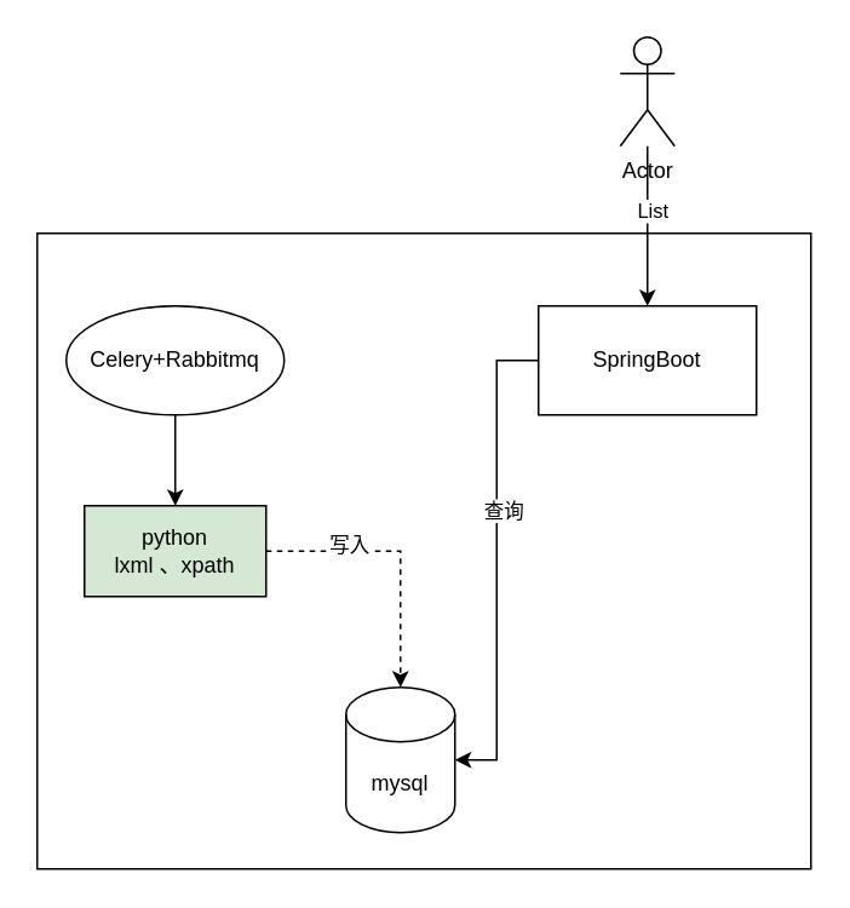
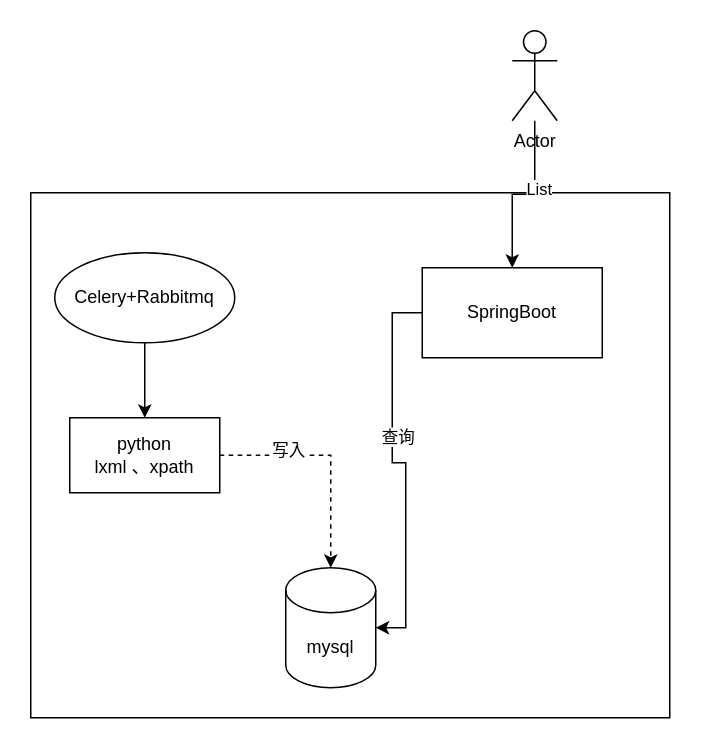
  <mxCell id="0" />
  <mxCell id="1" parent="0" />
  <mxCell id="2" value="" style="rounded=0;whiteSpace=wrap;html=1;" parent="1" vertex="1"><mxGeometry x="20" y="128" width="426" height="350" as="geometry" /></mxCell>
  <mxCell id="3" style="edgeStyle=orthogonalEdgeStyle;rounded=0;orthogonalLoop=1;jettySize=auto;html=1;exitX=0.5;exitY=1;exitDx=0;exitDy=0;entryX=0.5;entryY=0;entryDx=0;entryDy=0;" edge="1" parent="1" source="4" target="11"><mxGeometry relative="1" as="geometry" /></mxCell>
  <mxCell id="4" value="Celery+Rabbitmq" style="ellipse;whiteSpace=wrap;html=1;" parent="1" vertex="1"><mxGeometry x="36" y="168" width="120" height="60" as="geometry" /></mxCell>
  <mxCell id="5" value="mysql" style="shape=cylinder3;whiteSpace=wrap;html=1;boundedLbl=1;backgroundOutline=1;size=15;" parent="1" vertex="1"><mxGeometry x="190" y="378" width="60" height="80" as="geometry" /></mxCell>
  <mxCell id="6" style="edgeStyle=orthogonalEdgeStyle;rounded=0;orthogonalLoop=1;jettySize=auto;html=1;entryX=1;entryY=0.5;entryDx=0;entryDy=0;entryPerimeter=0;" edge="1" parent="1" source="8" target="5"><mxGeometry relative="1" as="geometry" /></mxCell>
  <mxCell id="7" value="查询" style="edgeLabel;html=1;align=center;verticalAlign=middle;resizable=0;points=[];" vertex="1" connectable="0" parent="6"><mxGeometry x="-0.21" y="3" relative="1" as="geometry"><mxPoint as="offset" /></mxGeometry></mxCell>
- <mxCell id="8" value="SpringBoot" style="rounded=0;whiteSpace=wrap;html=1;" parent="1" vertex="1"><mxGeometry x="296" y="168" width="120" height="60" as="geometry" /></mxCell>
+ <mxCell id="8" value="SpringBoot" style="rounded=0;whiteSpace=wrap;html=1;" parent="1" vertex="1"><mxGeometry x="281" y="178" width="120" height="60" as="geometry" /></mxCell>
  <mxCell id="9" style="edgeStyle=orthogonalEdgeStyle;rounded=0;orthogonalLoop=1;jettySize=auto;html=1;dashed=1;" edge="1" parent="1" source="11" target="5"><mxGeometry relative="1" as="geometry" /></mxCell>
  <mxCell id="10" value="写入" style="edgeLabel;html=1;align=center;verticalAlign=middle;resizable=0;points=[];" vertex="1" connectable="0" parent="9"><mxGeometry x="-0.396" y="4" relative="1" as="geometry"><mxPoint as="offset" /></mxGeometry></mxCell>
- <mxCell id="11" value="python&lt;br&gt;lxml 、xpath" style="rounded=0;whiteSpace=wrap;html=1;fillColor=#d5e8d4;" vertex="1" parent="1"><mxGeometry x="46" y="278" width="100" height="50" as="geometry" /></mxCell>
+ <mxCell id="11" value="python&lt;br&gt;lxml 、xpath" style="rounded=0;whiteSpace=wrap;html=1;" vertex="1" parent="1"><mxGeometry x="46" y="278" width="100" height="50" as="geometry" /></mxCell>
  <mxCell id="12" style="edgeStyle=orthogonalEdgeStyle;rounded=0;orthogonalLoop=1;jettySize=auto;html=1;entryX=0.5;entryY=0;entryDx=0;entryDy=0;" edge="1" parent="1" source="14" target="8"><mxGeometry relative="1" as="geometry" /></mxCell>
  <mxCell id="13" value="List" style="edgeLabel;html=1;align=center;verticalAlign=middle;resizable=0;points=[];" vertex="1" connectable="0" parent="12"><mxGeometry x="-0.197" y="2" relative="1" as="geometry"><mxPoint as="offset" /></mxGeometry></mxCell>
  <mxCell id="14" value="Actor" style="shape=umlActor;verticalLabelPosition=bottom;verticalAlign=top;html=1;outlineConnect=0;" vertex="1" parent="1"><mxGeometry x="341" y="20" width="30" height="60" as="geometry" /></mxCell>
